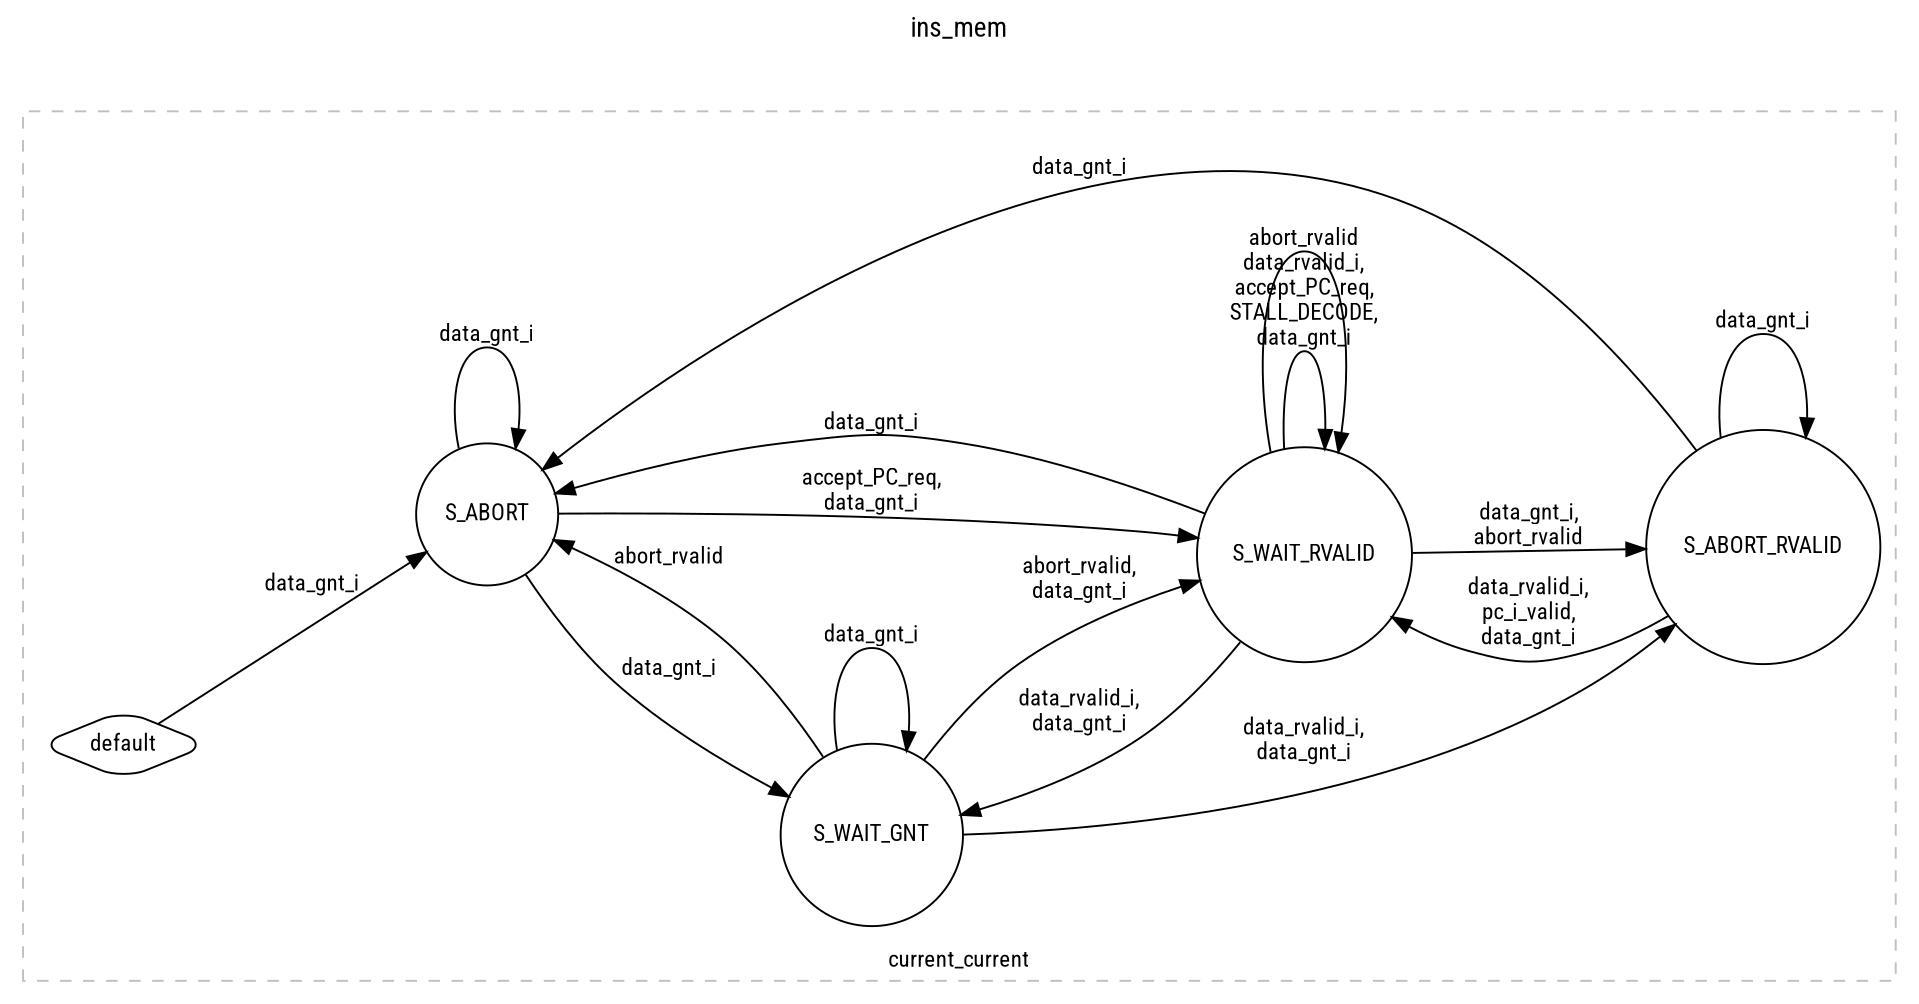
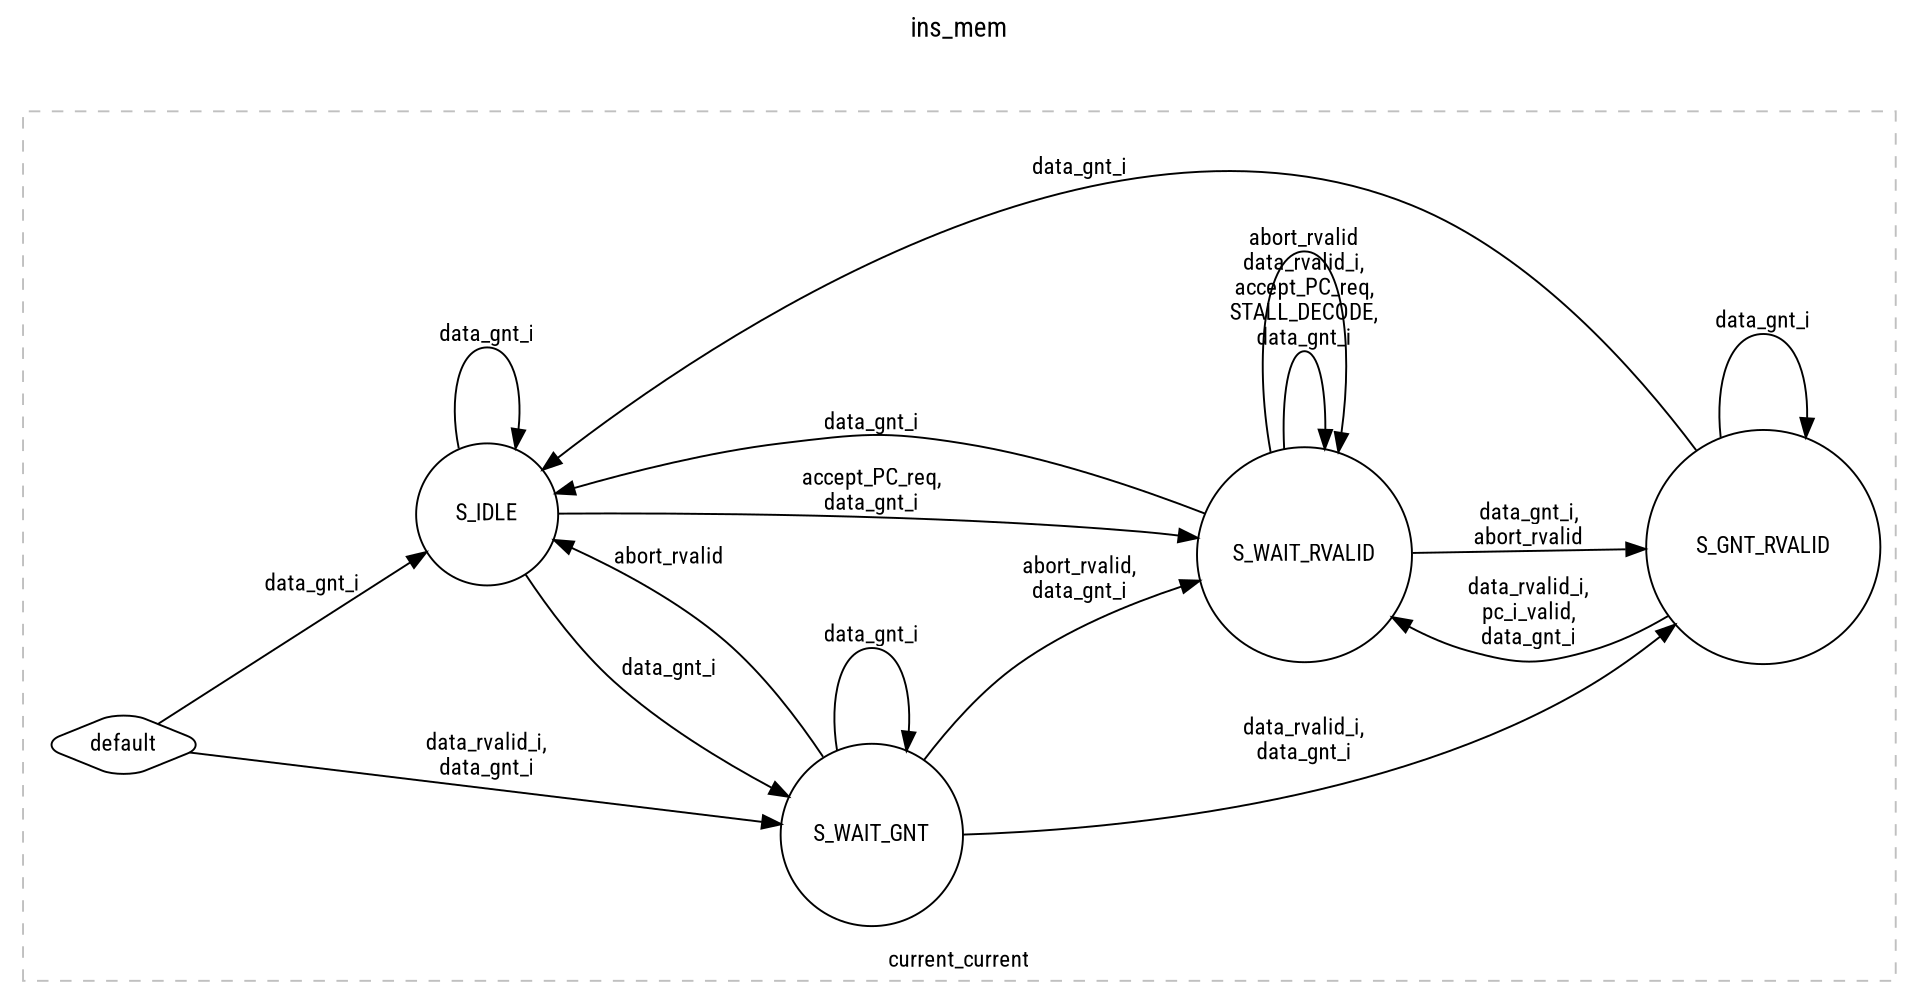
  digraph {
    concentrate=false
    fontname="Roboto Condensed"
    fontsize=14
    label=ins_mem
    labelloc=t
    nodesep=0.7
    rankdir=LR
    ranksep=0.8
    splines=spline
    node [fontname="Roboto Condensed" fontsize=12 shape=circle]
    edge [fontname="Roboto Condensed" fontsize=12]
    default [shape=diamond style=rounded]
-   S_IDLE [label=S_ABORT]
-   S_ABORT_RVALID
+   S_IDLE
+   S_ABORT_RVALID [label=S_GNT_RVALID]
    S_WAIT_GNT
    S_WAIT_RVALID
    subgraph cluster_1 {
      color=gray
      fontsize=12
      label=current_current
      labelloc=b
      style=dashed
      default
      S_IDLE
      S_ABORT_RVALID
      S_WAIT_GNT
      S_WAIT_RVALID
    }
    default -> S_IDLE [label=data_gnt_i]
    S_IDLE -> S_IDLE [label=data_gnt_i]
    S_IDLE -> S_WAIT_GNT [label=data_gnt_i]
    S_IDLE -> S_WAIT_RVALID [label="accept_PC_req,\ndata_gnt_i"]
    S_ABORT_RVALID -> S_IDLE [label=data_gnt_i]
    S_ABORT_RVALID -> S_ABORT_RVALID [label=data_gnt_i]
    S_ABORT_RVALID -> S_WAIT_RVALID [label="data_rvalid_i,\npc_i_valid,\ndata_gnt_i"]
    S_WAIT_GNT -> S_IDLE [label=abort_rvalid]
    S_WAIT_GNT -> S_ABORT_RVALID [label="data_rvalid_i,\ndata_gnt_i"]
    S_WAIT_GNT -> S_WAIT_GNT [label=data_gnt_i]
    S_WAIT_GNT -> S_WAIT_RVALID [label="abort_rvalid,\ndata_gnt_i"]
    S_WAIT_RVALID -> S_IDLE [label=data_gnt_i]
    S_WAIT_RVALID -> S_ABORT_RVALID [label="data_gnt_i,\nabort_rvalid"]
-   S_WAIT_RVALID -> S_WAIT_GNT [label="data_rvalid_i,\ndata_gnt_i"]
+   default -> S_WAIT_GNT [label="data_rvalid_i,\ndata_gnt_i"]
    S_WAIT_RVALID -> S_WAIT_RVALID [label="data_rvalid_i,\naccept_PC_req,\nSTALL_DECODE,\ndata_gnt_i"]
    S_WAIT_RVALID -> S_WAIT_RVALID [label=abort_rvalid]
  }
